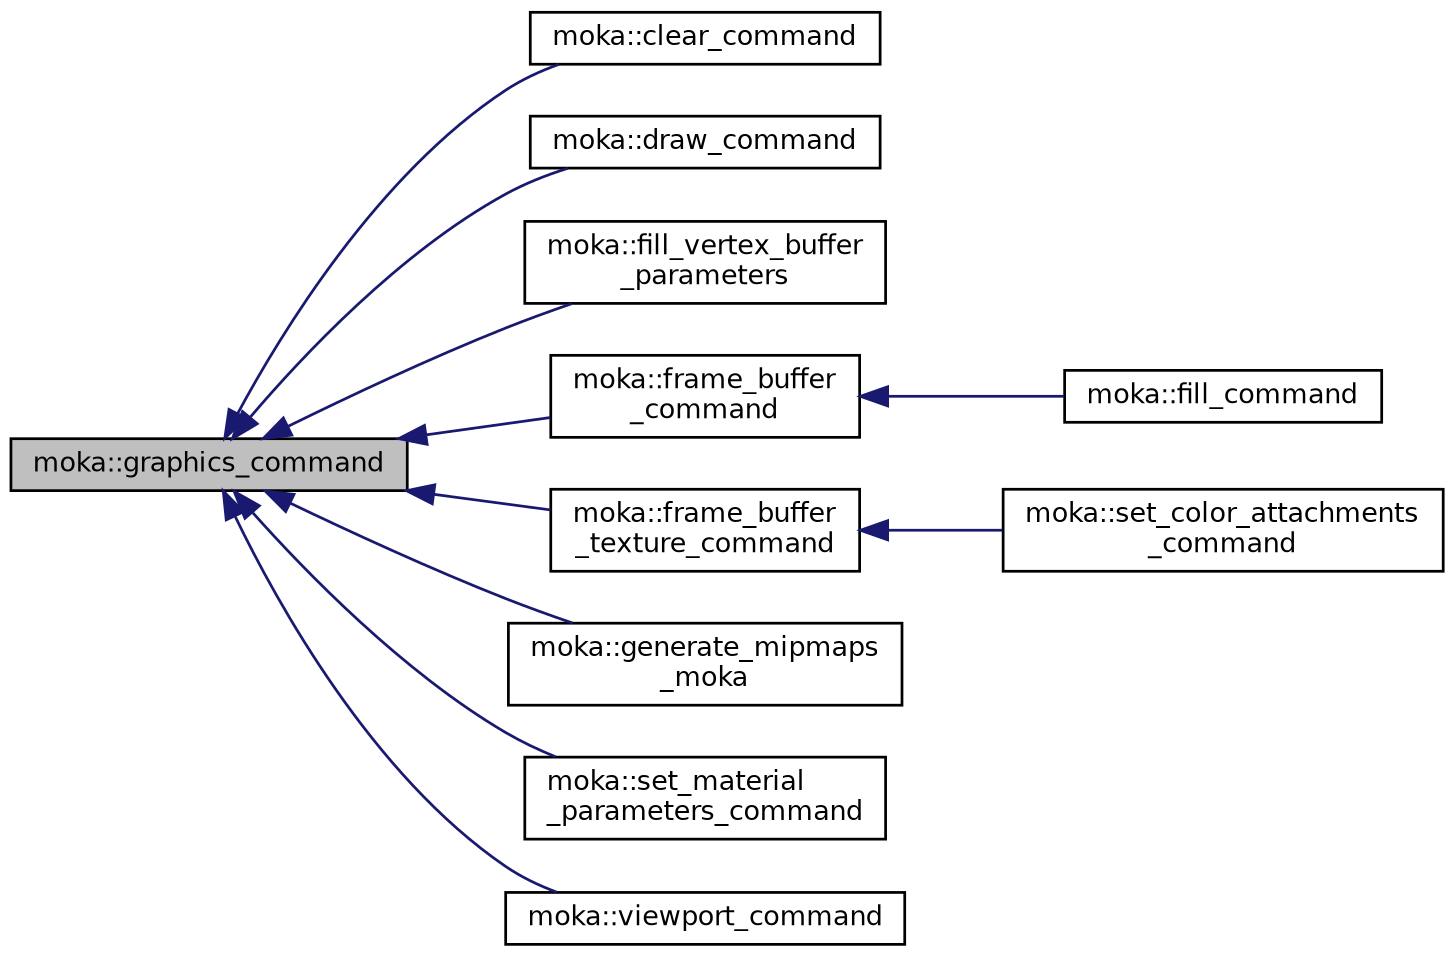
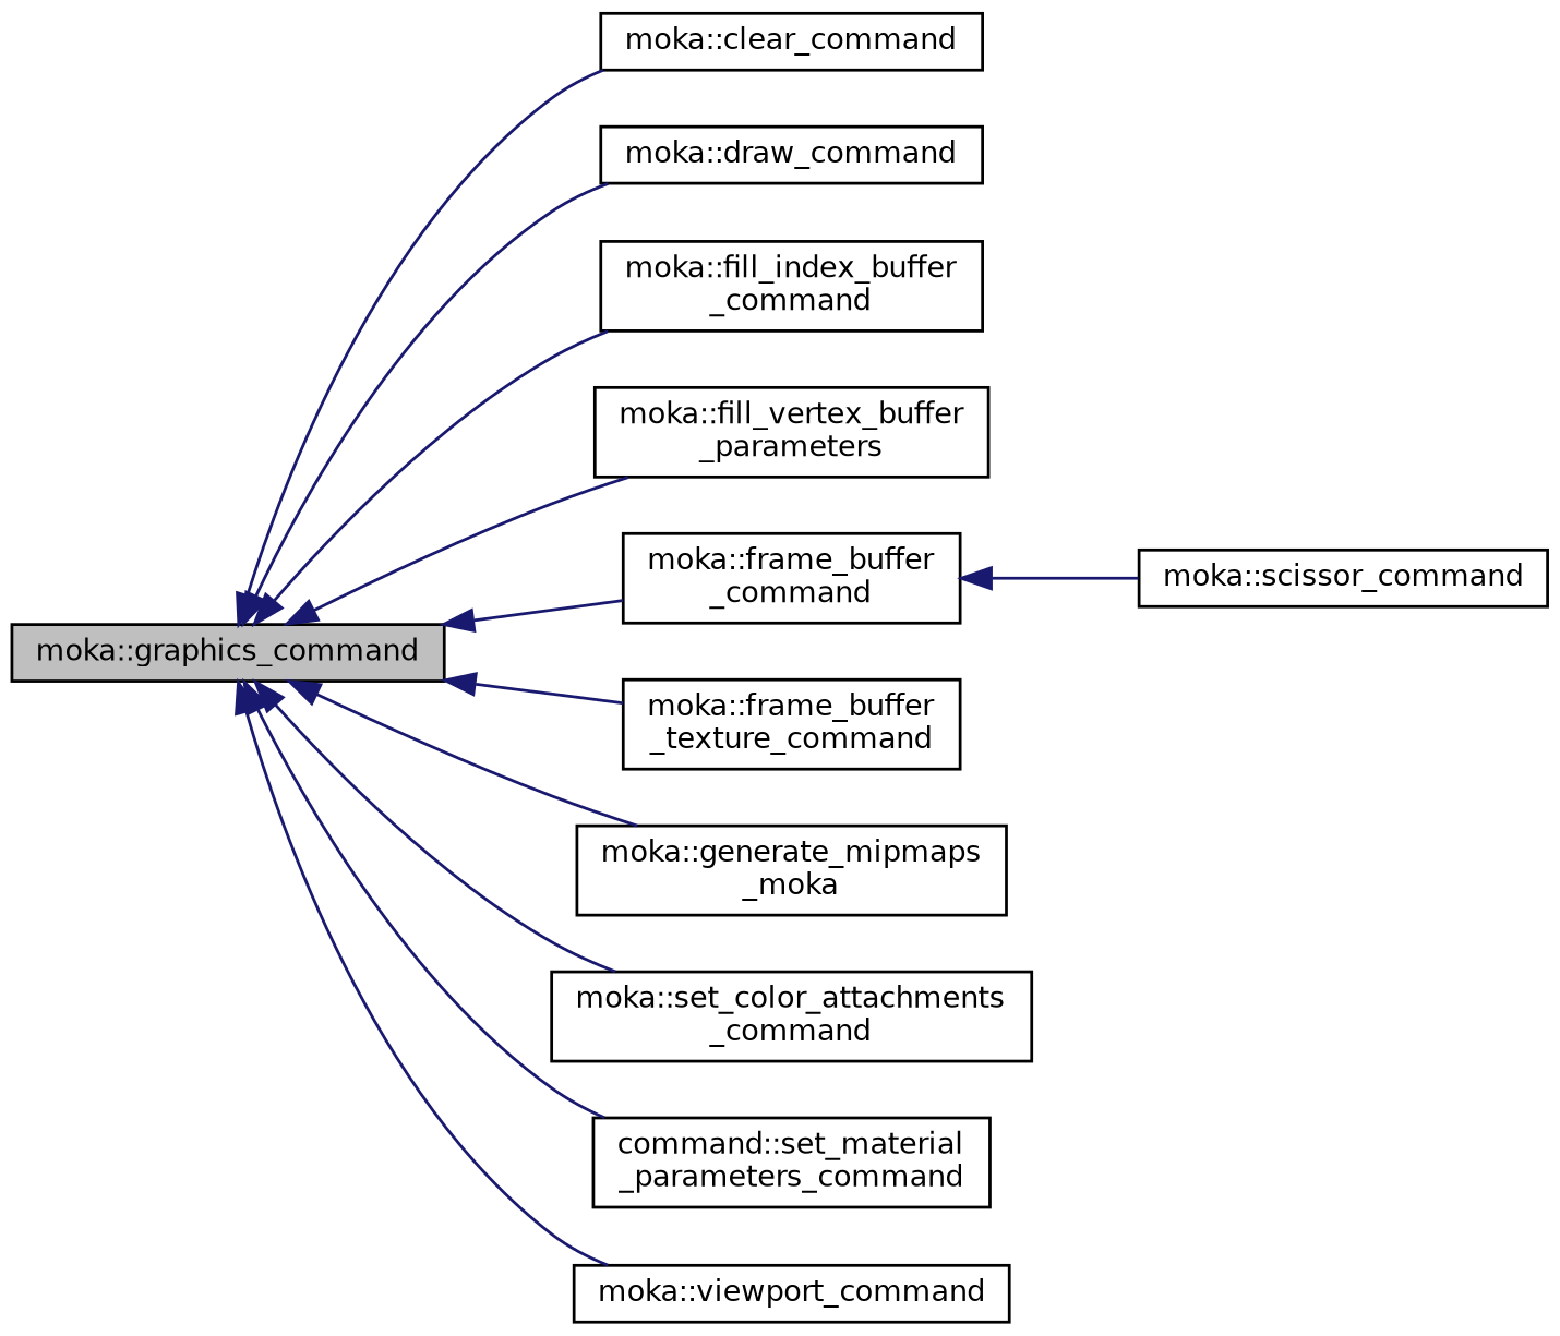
  digraph {
    rankdir=LR
    node [color=black fillcolor=white fontname=Helvetica fontsize=10 shape=record style=filled]
    edge [color=midnightblue dir=back fontname=Helvetica fontsize=10 labelfontname=Helvetica labelfontsize=10 style=solid]
    n1 [fillcolor=grey75 fontcolor=black height=0.2 label="moka::graphics_command" width=0.4]
    n2 [height=0.2 label="moka::clear_command" width=0.4]
    n3 [height=0.2 label="moka::draw_command" width=0.4]
+   n4 [height=0.2 label="moka::fill_index_buffer\l_command" width=0.4]
    n5 [height=0.2 label="moka::fill_vertex_buffer\l_parameters" width=0.4]
    n6 [height=0.2 label="moka::frame_buffer\l_command" width=0.4]
    n7 [height=0.2 label="moka::frame_buffer\l_texture_command" width=0.4]
    n8 [height=0.2 label="moka::generate_mipmaps\l_moka" width=0.4]
    n9 [height=0.2 label="moka::set_color_attachments\l_command" width=0.4]
-   n10 [height=0.2 label="moka::set_material\l_parameters_command" width=0.4]
+   n10 [height=0.2 label="command::set_material\l_parameters_command" width=0.4]
    n11 [height=0.2 label="moka::viewport_command" width=0.4]
-   n12 [height=0.2 label="moka::fill_command" width=0.4]
+   n12 [height=0.2 label="moka::scissor_command" width=0.4]
    n1 -> n2
    n1 -> n3
+   n1 -> n4
    n1 -> n5
    n1 -> n6
    n1 -> n7
    n1 -> n8
-   n7 -> n9
+   n1 -> n9
    n1 -> n10
    n1 -> n11
    n6 -> n12
  }
